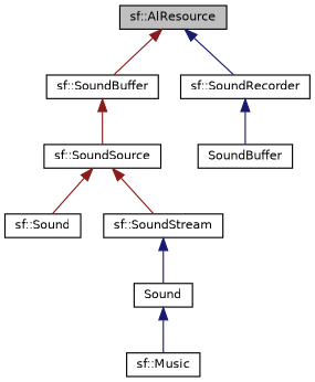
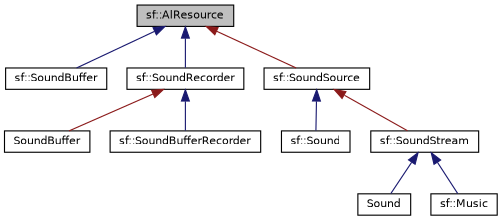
  digraph {
    node [color=black fillcolor=white fontname=Helvetica fontsize=10 shape=record style=filled]
    edge [color=midnightblue dir=back fontname=Helvetica fontsize=10 labelfontname=Helvetica labelfontsize=10 style=solid]
    n1 [fillcolor=grey75 fontcolor=black height=0.2 label="sf::AlResource" width=0.4]
    n2 [height=0.2 label="sf::SoundBuffer" width=0.4]
    n3 [height=0.2 label="sf::SoundRecorder" width=0.4]
    n4 [height=0.2 label="sf::SoundSource" width=0.4]
    n5 [height=0.2 label=SoundBuffer width=0.4]
+   n6 [height=0.2 label="sf::SoundBufferRecorder" width=0.4]
    n7 [height=0.2 label="sf::Sound" width=0.4]
    n8 [height=0.2 label="sf::SoundStream" width=0.4]
    n9 [height=0.2 label=Sound width=0.4]
    n10 [height=0.2 label="sf::Music" width=0.4]
-   n1 -> n2 [color=firebrick4]
+   n1 -> n2
    n1 -> n3
-   n2 -> n4 [color=firebrick4]
-   n3 -> n5
-   n4 -> n7 [color=firebrick4]
+   n1 -> n4 [color=firebrick4]
+   n3 -> n5 [color=firebrick4]
+   n3 -> n6
+   n4 -> n7
    n4 -> n8 [color=firebrick4]
    n8 -> n9
-   n9 -> n10
+   n8 -> n10
  }
